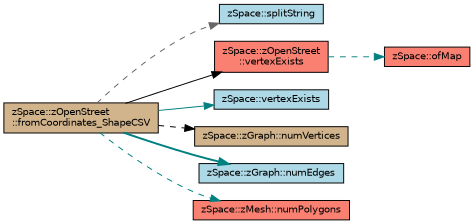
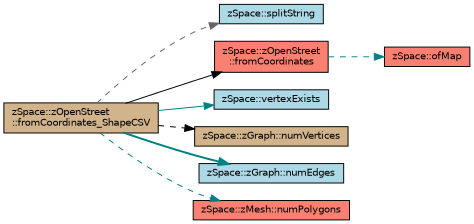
  digraph {
    rankdir=LR
    node [color=black fillcolor=lightblue fontname=Helvetica fontsize=10 shape=record style=filled]
    edge [color=teal fontname=Helvetica fontsize=10 labelfontname=Helvetica labelfontsize=10 style=dashed]
    n1 [fillcolor=tan fontcolor=black height=0.2 label="zSpace::zOpenStreet\l::fromCoordinates_ShapeCSV" width=0.4]
    n2 [height=0.2 label="zSpace::splitString" width=0.4]
-   n3 [fillcolor=salmon height=0.2 label="zSpace::zOpenStreet\l::vertexExists" width=0.4]
+   n3 [fillcolor=salmon height=0.2 label="zSpace::zOpenStreet\l::fromCoordinates" width=0.4]
    n4 [height=0.2 label="zSpace::vertexExists" width=0.4]
    n5 [fillcolor=tan height=0.2 label="zSpace::zGraph::numVertices" width=0.4]
    n6 [height=0.2 label="zSpace::zGraph::numEdges" width=0.4]
    n7 [fillcolor=salmon height=0.2 label="zSpace::zMesh::numPolygons" width=0.4]
    n8 [fillcolor=salmon height=0.2 label="zSpace::ofMap" width=0.4]
    n1 -> n2 [color=gray40]
    n1 -> n3 [color=black style=solid]
    n1 -> n4 [style=solid]
    n1 -> n5 [color=black]
    n1 -> n6 [style=bold]
    n1 -> n7
    n3 -> n8
  }
